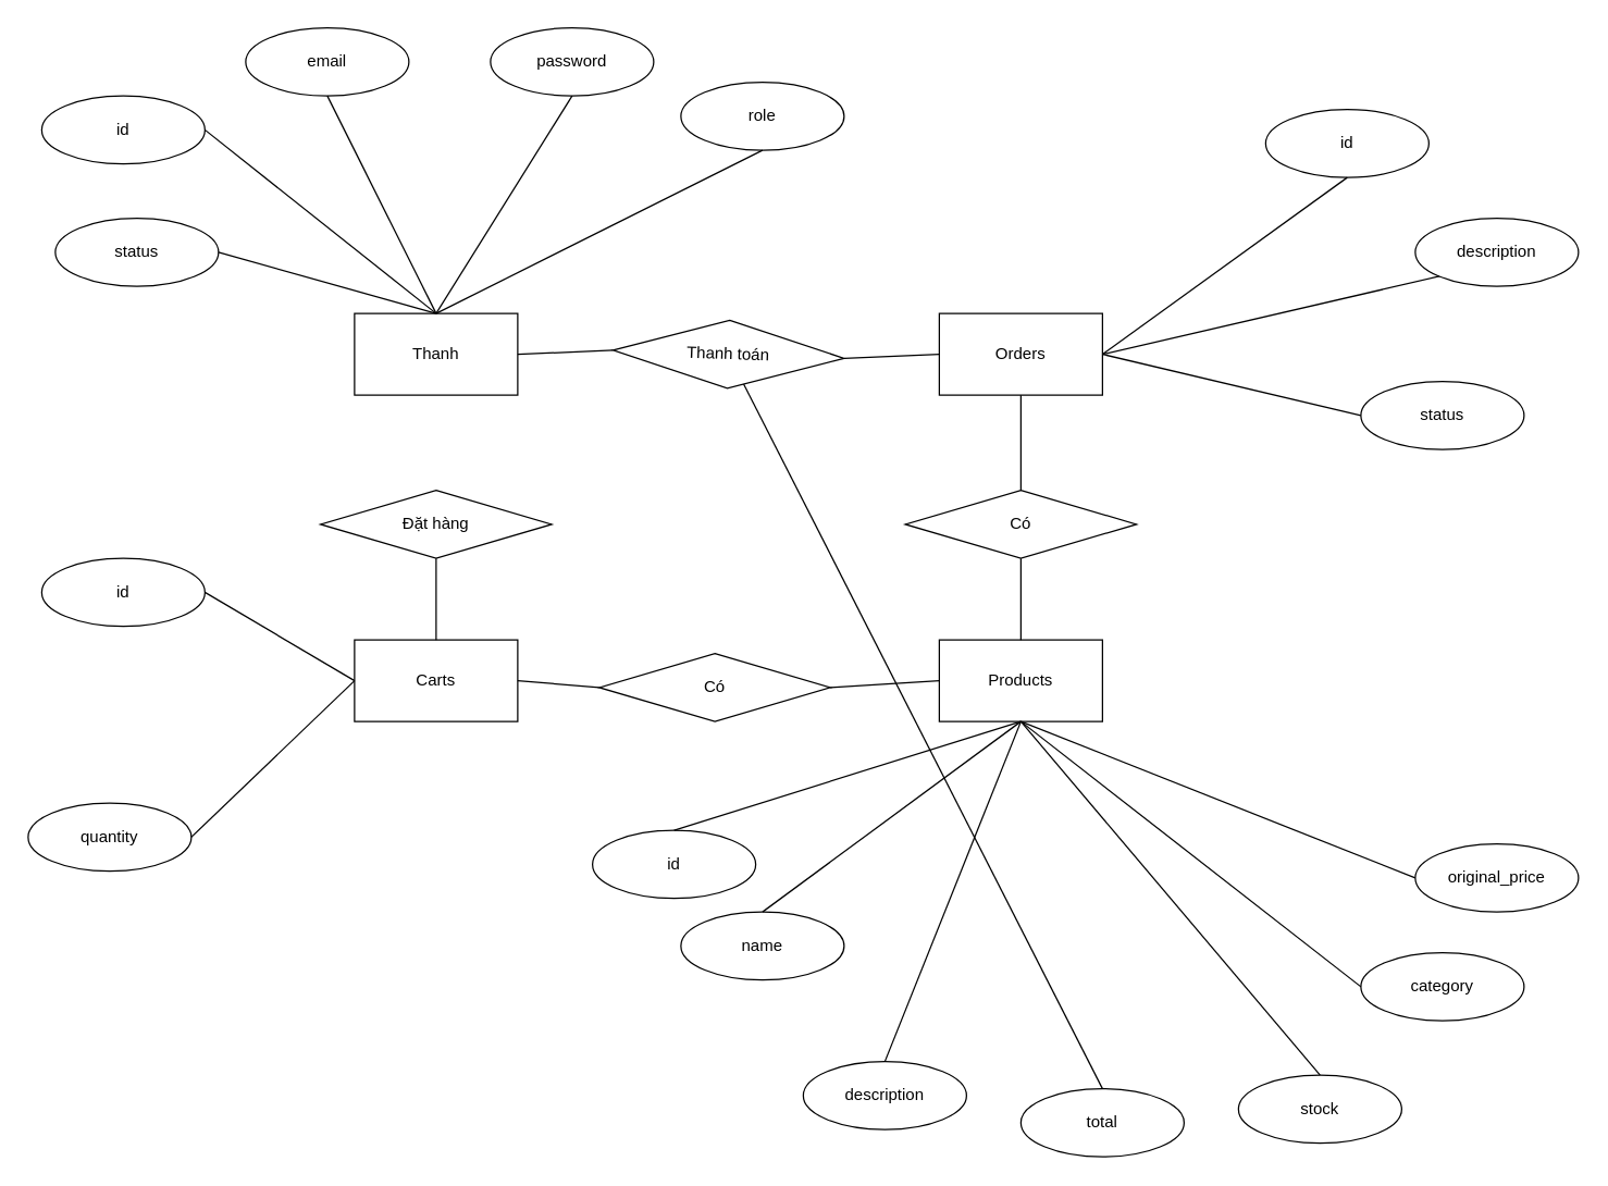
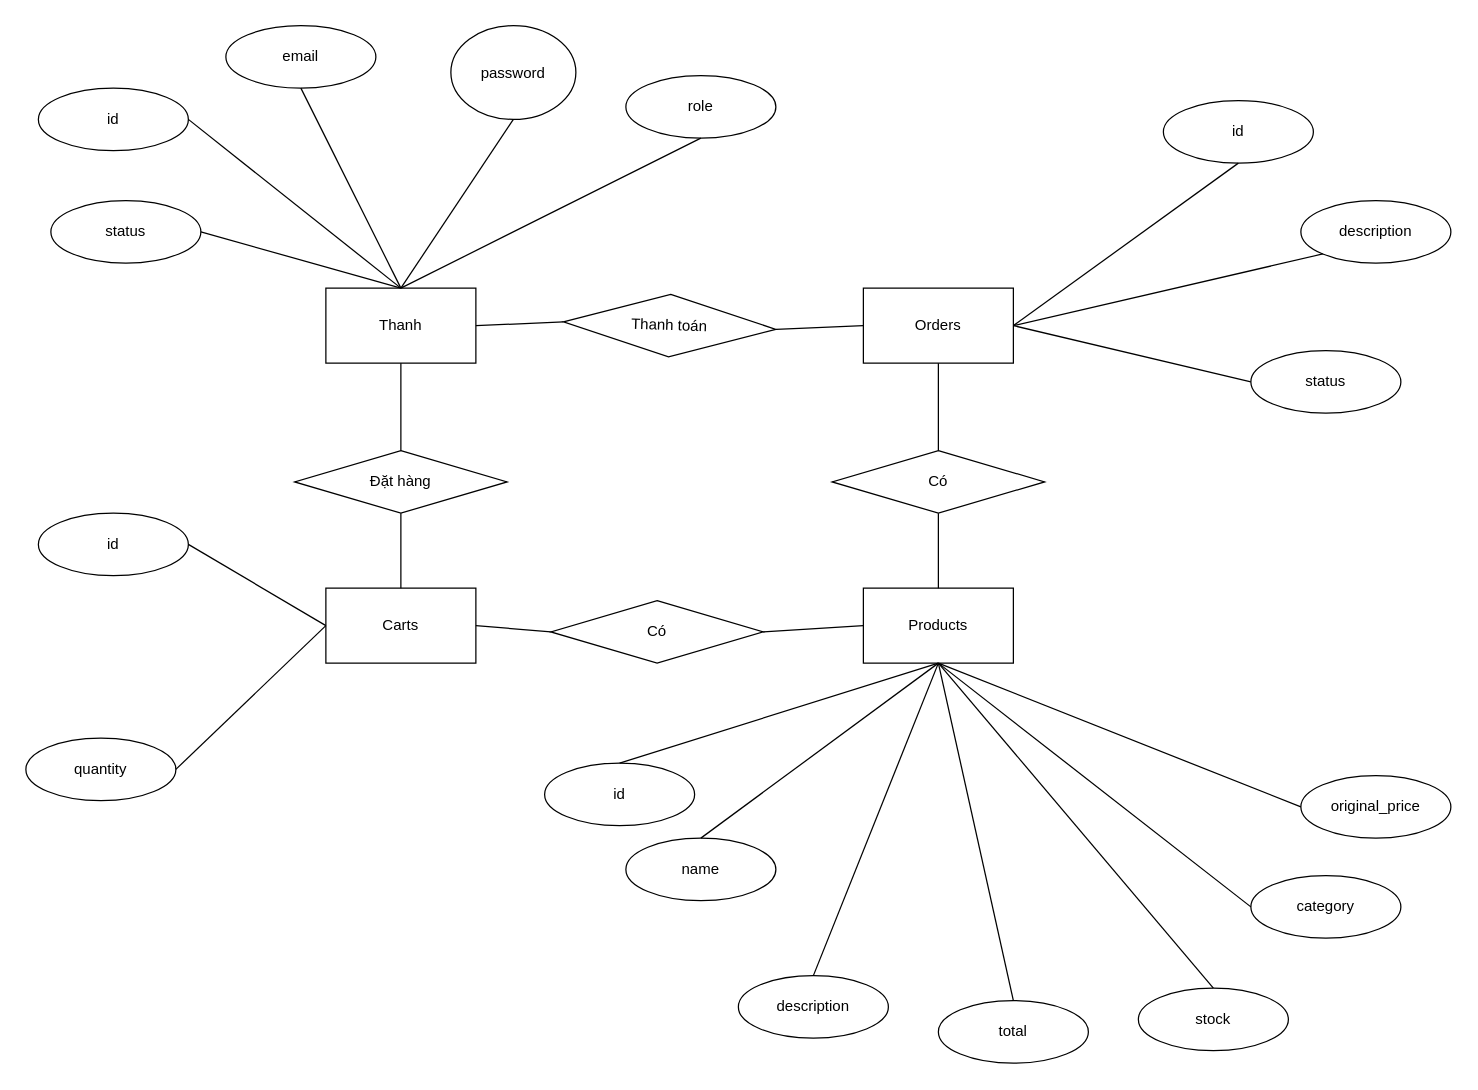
  <mxCell id="0" />
  <mxCell id="1" parent="0" />
  <mxCell id="2" value="Thanh" style="rounded=0;whiteSpace=wrap;html=1;" vertex="1" parent="1"><mxGeometry x="260" y="230" width="120" height="60" as="geometry" /></mxCell>
  <mxCell id="3" value="Carts" style="rounded=0;whiteSpace=wrap;html=1;" vertex="1" parent="1"><mxGeometry x="260" y="470" width="120" height="60" as="geometry" /></mxCell>
  <mxCell id="4" value="Products" style="rounded=0;whiteSpace=wrap;html=1;" vertex="1" parent="1"><mxGeometry x="690" y="470" width="120" height="60" as="geometry" /></mxCell>
  <mxCell id="5" value="Orders" style="rounded=0;whiteSpace=wrap;html=1;" vertex="1" parent="1"><mxGeometry x="690" y="230" width="120" height="60" as="geometry" /></mxCell>
  <mxCell id="6" value="Đặt hàng" style="rhombus;whiteSpace=wrap;html=1;" vertex="1" parent="1"><mxGeometry x="235" y="360" width="170" height="50" as="geometry" /></mxCell>
  <mxCell id="7" value="Thanh toán" style="rhombus;whiteSpace=wrap;html=1;rotation=2;" vertex="1" parent="1"><mxGeometry x="450" y="235" width="170" height="50" as="geometry" /></mxCell>
  <mxCell id="8" value="Có" style="rhombus;whiteSpace=wrap;html=1;" vertex="1" parent="1"><mxGeometry x="440" y="480" width="170" height="50" as="geometry" /></mxCell>
  <mxCell id="9" value="Có" style="rhombus;whiteSpace=wrap;html=1;" vertex="1" parent="1"><mxGeometry x="665" y="360" width="170" height="50" as="geometry" /></mxCell>
  <mxCell id="10" value="id" style="ellipse;whiteSpace=wrap;html=1;" vertex="1" parent="1"><mxGeometry x="30" y="70" width="120" height="50" as="geometry" /></mxCell>
  <mxCell id="11" value="email" style="ellipse;whiteSpace=wrap;html=1;" vertex="1" parent="1"><mxGeometry x="180" y="20" width="120" height="50" as="geometry" /></mxCell>
- <mxCell id="12" value="password" style="ellipse;whiteSpace=wrap;html=1;" vertex="1" parent="1"><mxGeometry x="360" y="20" width="120" height="50" as="geometry" /></mxCell>
+ <mxCell id="12" value="password" style="ellipse;whiteSpace=wrap;html=1;" vertex="1" parent="1"><mxGeometry x="360" y="20" width="100" height="75" as="geometry" /></mxCell>
  <mxCell id="13" value="role" style="ellipse;whiteSpace=wrap;html=1;" vertex="1" parent="1"><mxGeometry x="500" y="60" width="120" height="50" as="geometry" /></mxCell>
  <mxCell id="14" value="status" style="ellipse;whiteSpace=wrap;html=1;" vertex="1" parent="1"><mxGeometry x="40" y="160" width="120" height="50" as="geometry" /></mxCell>
  <mxCell id="15" value="" style="endArrow=none;html=1;rounded=0;exitX=1;exitY=0.5;exitDx=0;exitDy=0;entryX=0.5;entryY=0;entryDx=0;entryDy=0;" edge="1" parent="1" source="14" target="2"><mxGeometry width="50" height="50" relative="1" as="geometry"><mxPoint x="530" y="300" as="sourcePoint" /><mxPoint x="580" y="250" as="targetPoint" /></mxGeometry></mxCell>
  <mxCell id="16" value="" style="endArrow=none;html=1;rounded=0;exitX=0.5;exitY=0;exitDx=0;exitDy=0;entryX=1;entryY=0.5;entryDx=0;entryDy=0;" edge="1" parent="1" source="2" target="10"><mxGeometry width="50" height="50" relative="1" as="geometry"><mxPoint x="530" y="200" as="sourcePoint" /><mxPoint x="580" y="150" as="targetPoint" /></mxGeometry></mxCell>
  <mxCell id="17" value="" style="endArrow=none;html=1;rounded=0;exitX=0.5;exitY=0;exitDx=0;exitDy=0;entryX=0.5;entryY=1;entryDx=0;entryDy=0;" edge="1" parent="1" source="2" target="11"><mxGeometry width="50" height="50" relative="1" as="geometry"><mxPoint x="330" y="240" as="sourcePoint" /><mxPoint x="150" y="125" as="targetPoint" /></mxGeometry></mxCell>
  <mxCell id="18" value="" style="endArrow=none;html=1;rounded=0;exitX=0.5;exitY=0;exitDx=0;exitDy=0;entryX=0.5;entryY=1;entryDx=0;entryDy=0;" edge="1" parent="1" source="2" target="12"><mxGeometry width="50" height="50" relative="1" as="geometry"><mxPoint x="330" y="240" as="sourcePoint" /><mxPoint x="210" y="70" as="targetPoint" /></mxGeometry></mxCell>
  <mxCell id="19" value="" style="endArrow=none;html=1;rounded=0;exitX=0.5;exitY=0;exitDx=0;exitDy=0;entryX=0.5;entryY=1;entryDx=0;entryDy=0;" edge="1" parent="1" source="2" target="13"><mxGeometry width="50" height="50" relative="1" as="geometry"><mxPoint x="330" y="240" as="sourcePoint" /><mxPoint x="360" y="40" as="targetPoint" /></mxGeometry></mxCell>
  <mxCell id="20" value="id" style="ellipse;whiteSpace=wrap;html=1;" vertex="1" parent="1"><mxGeometry x="930" y="80" width="120" height="50" as="geometry" /></mxCell>
  <mxCell id="21" value="description" style="ellipse;whiteSpace=wrap;html=1;" vertex="1" parent="1"><mxGeometry x="1040" y="160" width="120" height="50" as="geometry" /></mxCell>
  <mxCell id="22" value="status" style="ellipse;whiteSpace=wrap;html=1;" vertex="1" parent="1"><mxGeometry x="1000" y="280" width="120" height="50" as="geometry" /></mxCell>
  <mxCell id="23" value="id" style="ellipse;whiteSpace=wrap;html=1;" vertex="1" parent="1"><mxGeometry x="30" y="410" width="120" height="50" as="geometry" /></mxCell>
  <mxCell id="24" value="" style="endArrow=none;html=1;rounded=0;exitX=1;exitY=0.5;exitDx=0;exitDy=0;entryX=0;entryY=0.5;entryDx=0;entryDy=0;" edge="1" parent="1" source="23" target="3"><mxGeometry width="50" height="50" relative="1" as="geometry"><mxPoint x="180" y="215" as="sourcePoint" /><mxPoint x="330" y="240" as="targetPoint" /></mxGeometry></mxCell>
  <mxCell id="25" value="quantity" style="ellipse;whiteSpace=wrap;html=1;" vertex="1" parent="1"><mxGeometry x="20" y="590" width="120" height="50" as="geometry" /></mxCell>
  <mxCell id="26" value="" style="endArrow=none;html=1;rounded=0;entryX=0;entryY=0.5;entryDx=0;entryDy=0;exitX=1;exitY=0.5;exitDx=0;exitDy=0;" edge="1" parent="1" source="25" target="3"><mxGeometry width="50" height="50" relative="1" as="geometry"><mxPoint x="150" y="610" as="sourcePoint" /><mxPoint x="270" y="510" as="targetPoint" /></mxGeometry></mxCell>
  <mxCell id="27" value="id" style="ellipse;whiteSpace=wrap;html=1;" vertex="1" parent="1"><mxGeometry x="435" y="610" width="120" height="50" as="geometry" /></mxCell>
  <mxCell id="28" value="" style="endArrow=none;html=1;rounded=0;entryX=0.5;entryY=1;entryDx=0;entryDy=0;exitX=0.5;exitY=0;exitDx=0;exitDy=0;" edge="1" parent="1" source="27" target="4"><mxGeometry width="50" height="50" relative="1" as="geometry"><mxPoint x="150" y="625" as="sourcePoint" /><mxPoint x="270" y="510" as="targetPoint" /></mxGeometry></mxCell>
  <mxCell id="29" value="name" style="ellipse;whiteSpace=wrap;html=1;" vertex="1" parent="1"><mxGeometry x="500" y="670" width="120" height="50" as="geometry" /></mxCell>
  <mxCell id="30" value="description" style="ellipse;whiteSpace=wrap;html=1;" vertex="1" parent="1"><mxGeometry x="590" y="780" width="120" height="50" as="geometry" /></mxCell>
  <mxCell id="31" value="total" style="ellipse;whiteSpace=wrap;html=1;" vertex="1" parent="1"><mxGeometry x="750" y="800" width="120" height="50" as="geometry" /></mxCell>
  <mxCell id="32" value="stock" style="ellipse;whiteSpace=wrap;html=1;" vertex="1" parent="1"><mxGeometry x="910" y="790" width="120" height="50" as="geometry" /></mxCell>
  <mxCell id="33" value="categor&lt;span style=&quot;color: rgba(0, 0, 0, 0); font-family: monospace; font-size: 0px; text-align: start; text-wrap-mode: nowrap;&quot;&gt;%3CmxGraphModel%3E%3Croot%3E%3CmxCell%20id%3D%220%22%2F%3E%3CmxCell%20id%3D%221%22%20parent%3D%220%22%2F%3E%3CmxCell%20id%3D%222%22%20value%3D%22stock%22%20style%3D%22ellipse%3BwhiteSpace%3Dwrap%3Bhtml%3D1%3B%22%20vertex%3D%221%22%20parent%3D%221%22%3E%3CmxGeometry%20x%3D%22790%22%20y%3D%22770%22%20width%3D%22120%22%20height%3D%2250%22%20as%3D%22geometry%22%2F%3E%3C%2FmxCell%3E%3C%2Froot%3E%3C%2FmxGraphModel%3E&lt;/span&gt;y" style="ellipse;whiteSpace=wrap;html=1;" vertex="1" parent="1"><mxGeometry x="1000" y="700" width="120" height="50" as="geometry" /></mxCell>
  <mxCell id="34" value="original_price" style="ellipse;whiteSpace=wrap;html=1;" vertex="1" parent="1"><mxGeometry x="1040" y="620" width="120" height="50" as="geometry" /></mxCell>
  <mxCell id="35" value="" style="endArrow=none;html=1;rounded=0;exitX=0.5;exitY=0;exitDx=0;exitDy=0;" edge="1" parent="1" source="29"><mxGeometry width="50" height="50" relative="1" as="geometry"><mxPoint x="570" y="690" as="sourcePoint" /><mxPoint x="750" y="530" as="targetPoint" /></mxGeometry></mxCell>
  <mxCell id="36" value="" style="endArrow=none;html=1;rounded=0;exitX=0.5;exitY=0;exitDx=0;exitDy=0;" edge="1" parent="1" source="30"><mxGeometry width="50" height="50" relative="1" as="geometry"><mxPoint x="710" y="690" as="sourcePoint" /><mxPoint x="750" y="530" as="targetPoint" /></mxGeometry></mxCell>
- <mxCell id="37" value="" style="endArrow=none;html=1;rounded=0;exitX=0.5;exitY=0;exitDx=0;exitDy=0;" edge="1" parent="1" source="31" target="7"><mxGeometry width="50" height="50" relative="1" as="geometry"><mxPoint x="850" y="700" as="sourcePoint" /><mxPoint x="760" y="540" as="targetPoint" /></mxGeometry></mxCell>
+ <mxCell id="37" value="" style="endArrow=none;html=1;rounded=0;exitX=0.5;exitY=0;exitDx=0;exitDy=0;entryX=0.5;entryY=1;entryDx=0;entryDy=0;" edge="1" parent="1" source="31" target="4"><mxGeometry width="50" height="50" relative="1" as="geometry"><mxPoint x="850" y="700" as="sourcePoint" /><mxPoint x="760" y="540" as="targetPoint" /></mxGeometry></mxCell>
  <mxCell id="38" value="" style="endArrow=none;html=1;rounded=0;exitX=0.5;exitY=0;exitDx=0;exitDy=0;entryX=0.5;entryY=1;entryDx=0;entryDy=0;" edge="1" parent="1" source="32" target="4"><mxGeometry width="50" height="50" relative="1" as="geometry"><mxPoint x="908" y="657" as="sourcePoint" /><mxPoint x="760" y="540" as="targetPoint" /></mxGeometry></mxCell>
  <mxCell id="39" value="" style="endArrow=none;html=1;rounded=0;exitX=0;exitY=0.5;exitDx=0;exitDy=0;" edge="1" parent="1" source="33"><mxGeometry width="50" height="50" relative="1" as="geometry"><mxPoint x="930" y="595" as="sourcePoint" /><mxPoint x="750" y="530" as="targetPoint" /></mxGeometry></mxCell>
  <mxCell id="40" value="" style="endArrow=none;html=1;rounded=0;exitX=0;exitY=0.5;exitDx=0;exitDy=0;" edge="1" parent="1" source="34"><mxGeometry width="50" height="50" relative="1" as="geometry"><mxPoint x="930" y="525" as="sourcePoint" /><mxPoint x="750" y="530" as="targetPoint" /></mxGeometry></mxCell>
  <mxCell id="41" value="" style="endArrow=none;html=1;rounded=0;exitX=0;exitY=0.5;exitDx=0;exitDy=0;" edge="1" parent="1" source="22"><mxGeometry width="50" height="50" relative="1" as="geometry"><mxPoint x="980" y="315" as="sourcePoint" /><mxPoint x="810" y="260" as="targetPoint" /></mxGeometry></mxCell>
  <mxCell id="42" value="" style="endArrow=none;html=1;rounded=0;exitX=0;exitY=1;exitDx=0;exitDy=0;entryX=1;entryY=0.5;entryDx=0;entryDy=0;" edge="1" parent="1" source="21" target="5"><mxGeometry width="50" height="50" relative="1" as="geometry"><mxPoint x="890" y="235" as="sourcePoint" /><mxPoint x="820" y="270" as="targetPoint" /></mxGeometry></mxCell>
  <mxCell id="43" value="" style="endArrow=none;html=1;rounded=0;exitX=0.5;exitY=1;exitDx=0;exitDy=0;entryX=1;entryY=0.5;entryDx=0;entryDy=0;" edge="1" parent="1" source="20" target="5"><mxGeometry width="50" height="50" relative="1" as="geometry"><mxPoint x="980" y="110" as="sourcePoint" /><mxPoint x="820" y="270" as="targetPoint" /></mxGeometry></mxCell>
+ <mxCell id="44" value="" style="endArrow=none;html=1;rounded=0;exitX=0.5;exitY=1;exitDx=0;exitDy=0;" edge="1" parent="1" source="2" target="6"><mxGeometry width="50" height="50" relative="1" as="geometry"><mxPoint x="330" y="240" as="sourcePoint" /><mxPoint x="505" y="40" as="targetPoint" /></mxGeometry></mxCell>
  <mxCell id="45" value="" style="endArrow=none;html=1;rounded=0;exitX=0.5;exitY=0;exitDx=0;exitDy=0;entryX=0.5;entryY=1;entryDx=0;entryDy=0;" edge="1" parent="1" source="3" target="6"><mxGeometry width="50" height="50" relative="1" as="geometry"><mxPoint x="330" y="300" as="sourcePoint" /><mxPoint x="330" y="370" as="targetPoint" /></mxGeometry></mxCell>
  <mxCell id="46" value="" style="endArrow=none;html=1;rounded=0;exitX=1;exitY=0.5;exitDx=0;exitDy=0;entryX=0;entryY=0.5;entryDx=0;entryDy=0;" edge="1" parent="1" source="3" target="8"><mxGeometry width="50" height="50" relative="1" as="geometry"><mxPoint x="330" y="480" as="sourcePoint" /><mxPoint x="330" y="420" as="targetPoint" /></mxGeometry></mxCell>
  <mxCell id="47" value="" style="endArrow=none;html=1;rounded=0;exitX=0;exitY=0.5;exitDx=0;exitDy=0;entryX=1;entryY=0.5;entryDx=0;entryDy=0;" edge="1" parent="1" source="4" target="8"><mxGeometry width="50" height="50" relative="1" as="geometry"><mxPoint x="390" y="510" as="sourcePoint" /><mxPoint x="450" y="515" as="targetPoint" /><Array as="points" /></mxGeometry></mxCell>
  <mxCell id="48" value="" style="endArrow=none;html=1;rounded=0;exitX=0.5;exitY=0;exitDx=0;exitDy=0;entryX=0.5;entryY=1;entryDx=0;entryDy=0;" edge="1" parent="1" source="4" target="9"><mxGeometry width="50" height="50" relative="1" as="geometry"><mxPoint x="700" y="510" as="sourcePoint" /><mxPoint x="620" y="515" as="targetPoint" /><Array as="points" /></mxGeometry></mxCell>
  <mxCell id="49" value="" style="endArrow=none;html=1;rounded=0;exitX=0.5;exitY=1;exitDx=0;exitDy=0;entryX=0.5;entryY=0;entryDx=0;entryDy=0;" edge="1" parent="1" source="5" target="9"><mxGeometry width="50" height="50" relative="1" as="geometry"><mxPoint x="760" y="480" as="sourcePoint" /><mxPoint x="760" y="420" as="targetPoint" /><Array as="points" /></mxGeometry></mxCell>
  <mxCell id="50" value="" style="endArrow=none;html=1;rounded=0;exitX=0;exitY=0.5;exitDx=0;exitDy=0;" edge="1" parent="1" source="5"><mxGeometry width="50" height="50" relative="1" as="geometry"><mxPoint x="760" y="300" as="sourcePoint" /><mxPoint x="620" y="263" as="targetPoint" /><Array as="points" /></mxGeometry></mxCell>
  <mxCell id="51" value="" style="endArrow=none;html=1;rounded=0;exitX=0;exitY=0.5;exitDx=0;exitDy=0;entryX=1;entryY=0.5;entryDx=0;entryDy=0;" edge="1" parent="1" source="7" target="2"><mxGeometry width="50" height="50" relative="1" as="geometry"><mxPoint x="700" y="270" as="sourcePoint" /><mxPoint x="640" y="273" as="targetPoint" /><Array as="points" /></mxGeometry></mxCell>
